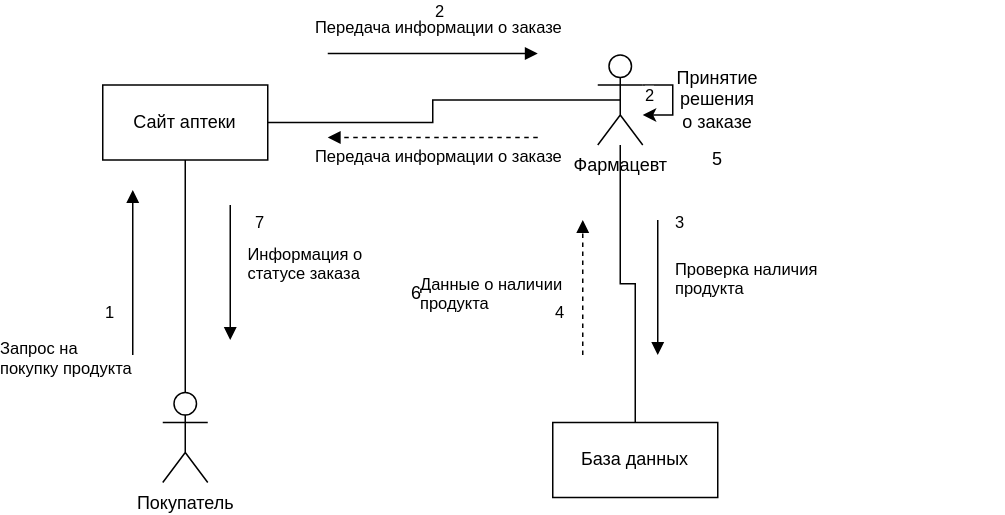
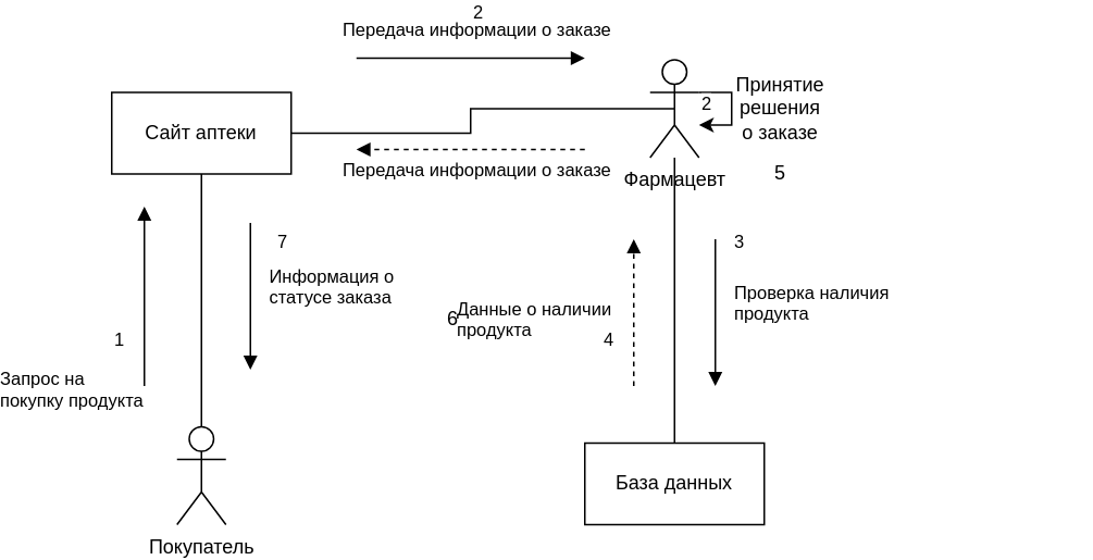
  <mxCell id="0" />
  <mxCell id="1" parent="0" />
  <mxCell id="2" value="Покупатель" style="shape=umlActor;verticalLabelPosition=bottom;verticalAlign=top;html=1;" vertex="1" parent="1"><mxGeometry x="60" y="246" width="30" height="60" as="geometry" /></mxCell>
  <mxCell id="3" value="Фармацевт" style="shape=umlActor;verticalLabelPosition=bottom;verticalAlign=top;html=1;" vertex="1" parent="1"><mxGeometry x="350" y="21" width="30" height="60" as="geometry" /></mxCell>
  <mxCell id="4" value="Сайт аптеки" style="html=1;whiteSpace=wrap;" vertex="1" parent="1"><mxGeometry x="20" y="41" width="110" height="50" as="geometry" /></mxCell>
  <mxCell id="5" style="edgeStyle=orthogonalEdgeStyle;rounded=0;orthogonalLoop=1;jettySize=auto;html=1;endArrow=none;startFill=0;" edge="1" parent="1" source="6" target="3"><mxGeometry relative="1" as="geometry" /></mxCell>
- <mxCell id="6" value="База данных" style="html=1;whiteSpace=wrap;" vertex="1" parent="1"><mxGeometry x="320" y="266" width="110" height="50" as="geometry" /></mxCell>
+ <mxCell id="6" value="База данных" style="html=1;whiteSpace=wrap;" vertex="1" parent="1"><mxGeometry x="310" y="256" width="110" height="50" as="geometry" /></mxCell>
  <mxCell id="7" style="edgeStyle=orthogonalEdgeStyle;rounded=0;orthogonalLoop=1;jettySize=auto;html=1;entryX=0.5;entryY=0;entryDx=0;entryDy=0;entryPerimeter=0;endArrow=none;startFill=0;" edge="1" parent="1" source="4" target="2"><mxGeometry relative="1" as="geometry" /></mxCell>
  <mxCell id="8" style="edgeStyle=orthogonalEdgeStyle;rounded=0;orthogonalLoop=1;jettySize=auto;html=1;entryX=0.5;entryY=0.5;entryDx=0;entryDy=0;entryPerimeter=0;endArrow=none;startFill=0;" edge="1" parent="1" source="4" target="3"><mxGeometry relative="1" as="geometry" /></mxCell>
  <mxCell id="9" value="Запрос на&amp;nbsp;&lt;div&gt;покупку продукта&lt;/div&gt;" style="endArrow=block;endFill=1;html=1;edgeStyle=orthogonalEdgeStyle;align=left;verticalAlign=top;rounded=0;" edge="1" parent="1"><mxGeometry x="-0.692" y="90" relative="1" as="geometry"><mxPoint x="40" y="221" as="sourcePoint" /><mxPoint x="40" y="111" as="targetPoint" /><mxPoint as="offset" /></mxGeometry></mxCell>
  <mxCell id="10" value="1" style="edgeLabel;resizable=0;html=1;align=left;verticalAlign=bottom;" connectable="0" vertex="1" parent="9"><mxGeometry x="-1" relative="1" as="geometry"><mxPoint x="-20" y="-20" as="offset" /></mxGeometry></mxCell>
  <mxCell id="11" value="Передача информации о заказе" style="endArrow=block;endFill=1;html=1;edgeStyle=orthogonalEdgeStyle;align=left;verticalAlign=top;rounded=0;" edge="1" parent="1"><mxGeometry x="-1" y="32" relative="1" as="geometry"><mxPoint x="170" y="20" as="sourcePoint" /><mxPoint x="310" y="20" as="targetPoint" /><mxPoint x="-10" y="2" as="offset" /></mxGeometry></mxCell>
  <mxCell id="12" value="2" style="edgeLabel;resizable=0;html=1;align=left;verticalAlign=bottom;" connectable="0" vertex="1" parent="11"><mxGeometry x="-1" relative="1" as="geometry"><mxPoint x="70" y="-20" as="offset" /></mxGeometry></mxCell>
  <mxCell id="13" value="Проверка наличия&lt;div&gt;продукта&lt;/div&gt;" style="endArrow=block;endFill=1;html=1;edgeStyle=orthogonalEdgeStyle;align=left;verticalAlign=top;rounded=0;" edge="1" parent="1"><mxGeometry x="-0.556" y="10" relative="1" as="geometry"><mxPoint x="390" y="131" as="sourcePoint" /><mxPoint x="390" y="221" as="targetPoint" /><mxPoint as="offset" /></mxGeometry></mxCell>
  <mxCell id="14" value="3" style="edgeLabel;resizable=0;html=1;align=left;verticalAlign=bottom;" connectable="0" vertex="1" parent="13"><mxGeometry x="-1" relative="1" as="geometry"><mxPoint x="10" y="10" as="offset" /></mxGeometry></mxCell>
  <mxCell id="15" value="Данные о наличии&lt;div&gt;продукта&lt;/div&gt;" style="endArrow=block;endFill=1;html=1;edgeStyle=orthogonalEdgeStyle;align=left;verticalAlign=top;rounded=0;dashed=1;" edge="1" parent="1"><mxGeometry x="0.333" y="110" relative="1" as="geometry"><mxPoint x="340" y="221" as="sourcePoint" /><mxPoint x="340" y="131" as="targetPoint" /><mxPoint as="offset" /></mxGeometry></mxCell>
  <mxCell id="16" value="4" style="edgeLabel;resizable=0;html=1;align=left;verticalAlign=bottom;" connectable="0" vertex="1" parent="15"><mxGeometry x="-1" relative="1" as="geometry"><mxPoint x="-20" y="-20" as="offset" /></mxGeometry></mxCell>
  <mxCell id="17" style="edgeStyle=orthogonalEdgeStyle;rounded=0;orthogonalLoop=1;jettySize=auto;html=1;elbow=vertical;" edge="1" parent="1" source="3" target="3"><mxGeometry relative="1" as="geometry" /></mxCell>
  <mxCell id="18" value="&lt;h1 style=&quot;margin-top: 0px;&quot;&gt;&lt;br&gt;&lt;/h1&gt;" style="text;html=1;whiteSpace=wrap;overflow=hidden;rounded=0;" vertex="1" parent="1"><mxGeometry x="420" y="21" width="180" height="120" as="geometry" /></mxCell>
  <mxCell id="19" value="Принятие решения о заказе" style="text;html=1;align=center;verticalAlign=middle;whiteSpace=wrap;rounded=0;" vertex="1" parent="1"><mxGeometry x="400" y="36" width="60" height="30" as="geometry" /></mxCell>
  <mxCell id="20" value="5" style="text;html=1;align=center;verticalAlign=middle;whiteSpace=wrap;rounded=0;" vertex="1" parent="1"><mxGeometry x="400" y="76" width="60" height="30" as="geometry" /></mxCell>
  <mxCell id="21" value="Информация о&lt;div&gt;статусе заказа&lt;/div&gt;" style="endArrow=block;endFill=1;html=1;edgeStyle=orthogonalEdgeStyle;align=left;verticalAlign=top;rounded=0;" edge="1" parent="1"><mxGeometry x="-0.556" y="10" relative="1" as="geometry"><mxPoint x="105" y="121" as="sourcePoint" /><mxPoint x="105" y="211" as="targetPoint" /><mxPoint as="offset" /></mxGeometry></mxCell>
  <mxCell id="22" value="7" style="edgeLabel;resizable=0;html=1;align=left;verticalAlign=bottom;" connectable="0" vertex="1" parent="21"><mxGeometry x="-1" relative="1" as="geometry"><mxPoint x="15" y="20" as="offset" /></mxGeometry></mxCell>
  <mxCell id="23" value="Передача информации о заказе" style="endArrow=block;endFill=1;html=1;edgeStyle=orthogonalEdgeStyle;align=left;verticalAlign=top;rounded=0;dashed=1;" edge="1" parent="1"><mxGeometry x="1" y="10" relative="1" as="geometry"><mxPoint x="310" y="76" as="sourcePoint" /><mxPoint x="170" y="76" as="targetPoint" /><mxPoint x="-10" y="-10" as="offset" /></mxGeometry></mxCell>
  <mxCell id="24" value="2" style="edgeLabel;resizable=0;html=1;align=left;verticalAlign=bottom;" connectable="0" vertex="1" parent="23"><mxGeometry x="-1" relative="1" as="geometry"><mxPoint x="70" y="-20" as="offset" /></mxGeometry></mxCell>
  <mxCell id="25" value="6" style="text;strokeColor=none;fillColor=none;align=left;verticalAlign=top;spacingLeft=4;spacingRight=4;overflow=hidden;rotatable=0;points=[[0,0.5],[1,0.5]];portConstraint=eastwest;whiteSpace=wrap;html=1;" vertex="1" parent="1"><mxGeometry x="220" y="166" width="100" height="26" as="geometry" /></mxCell>
